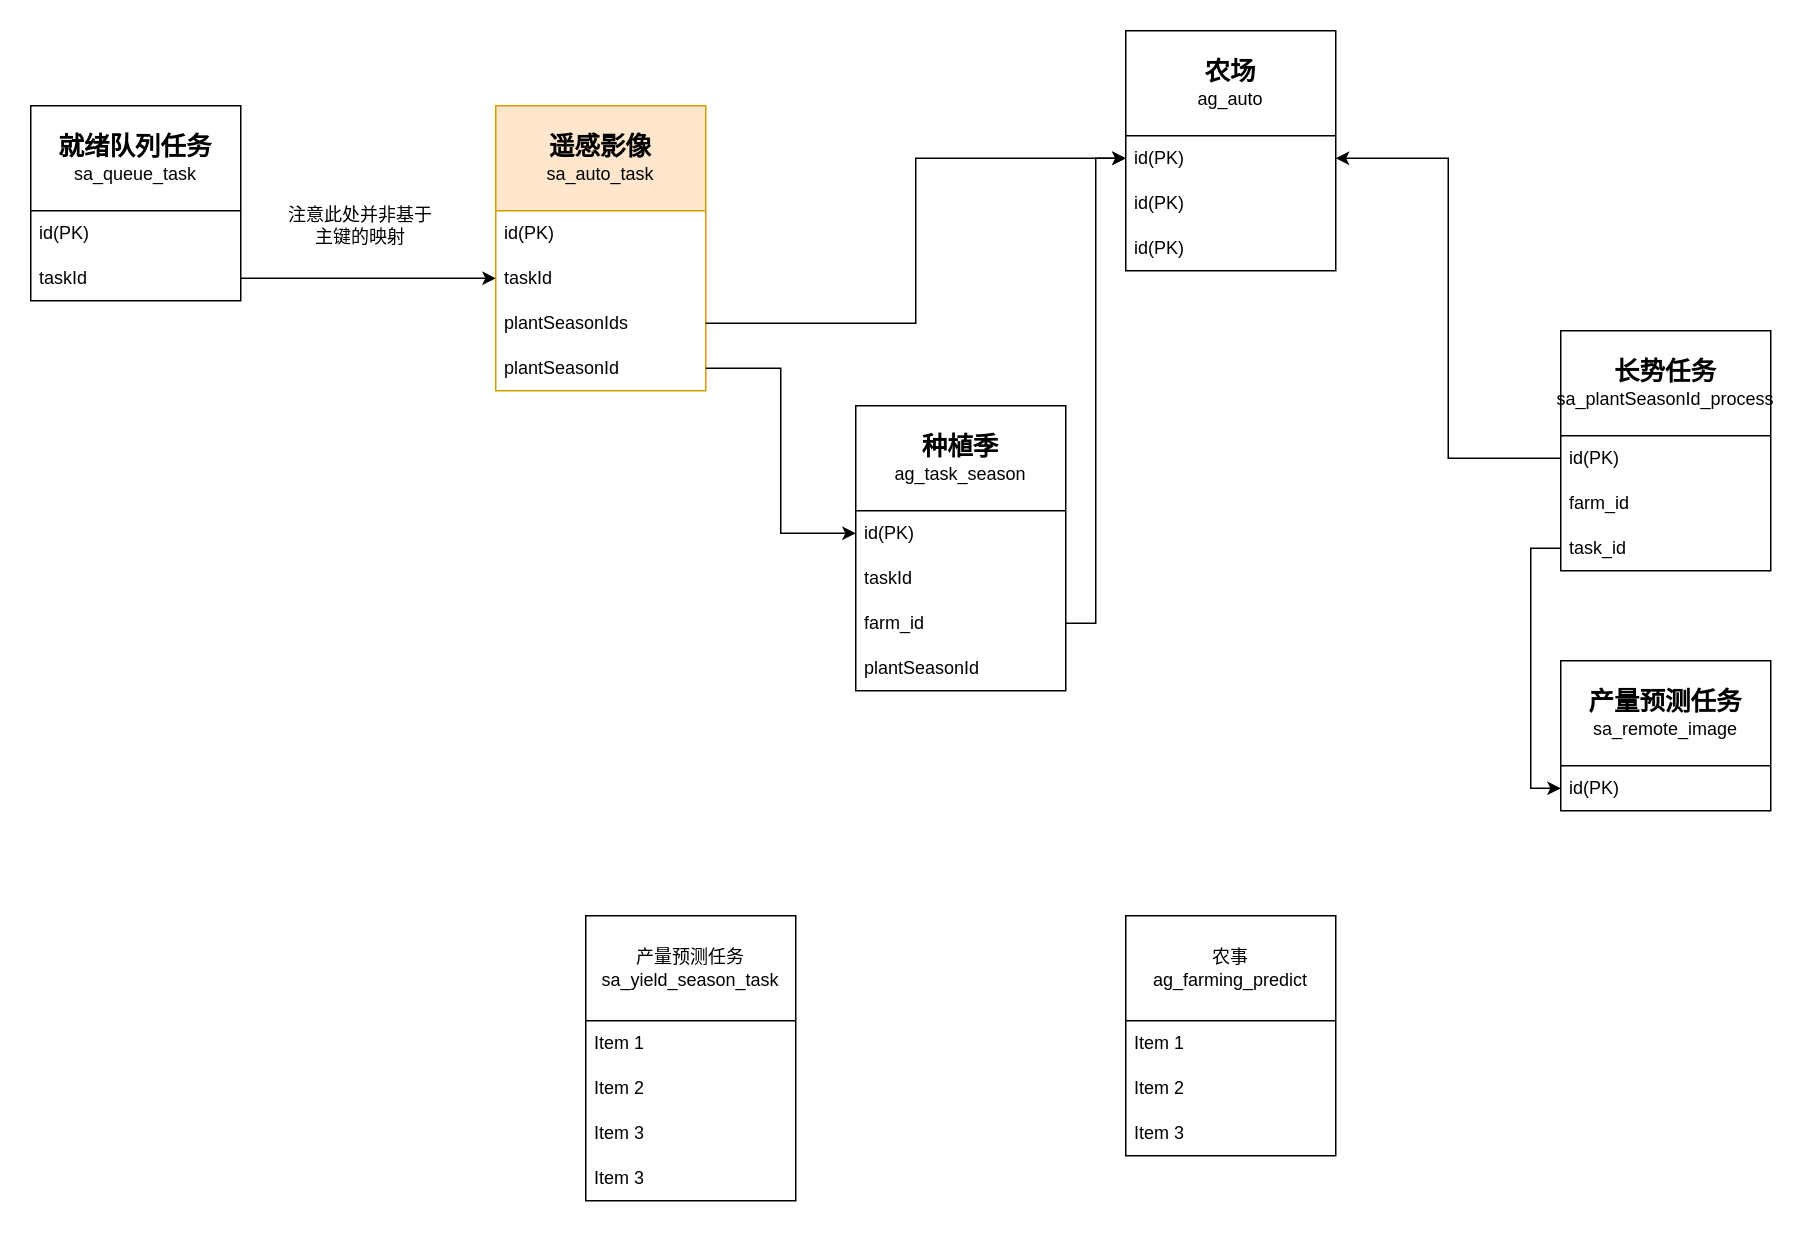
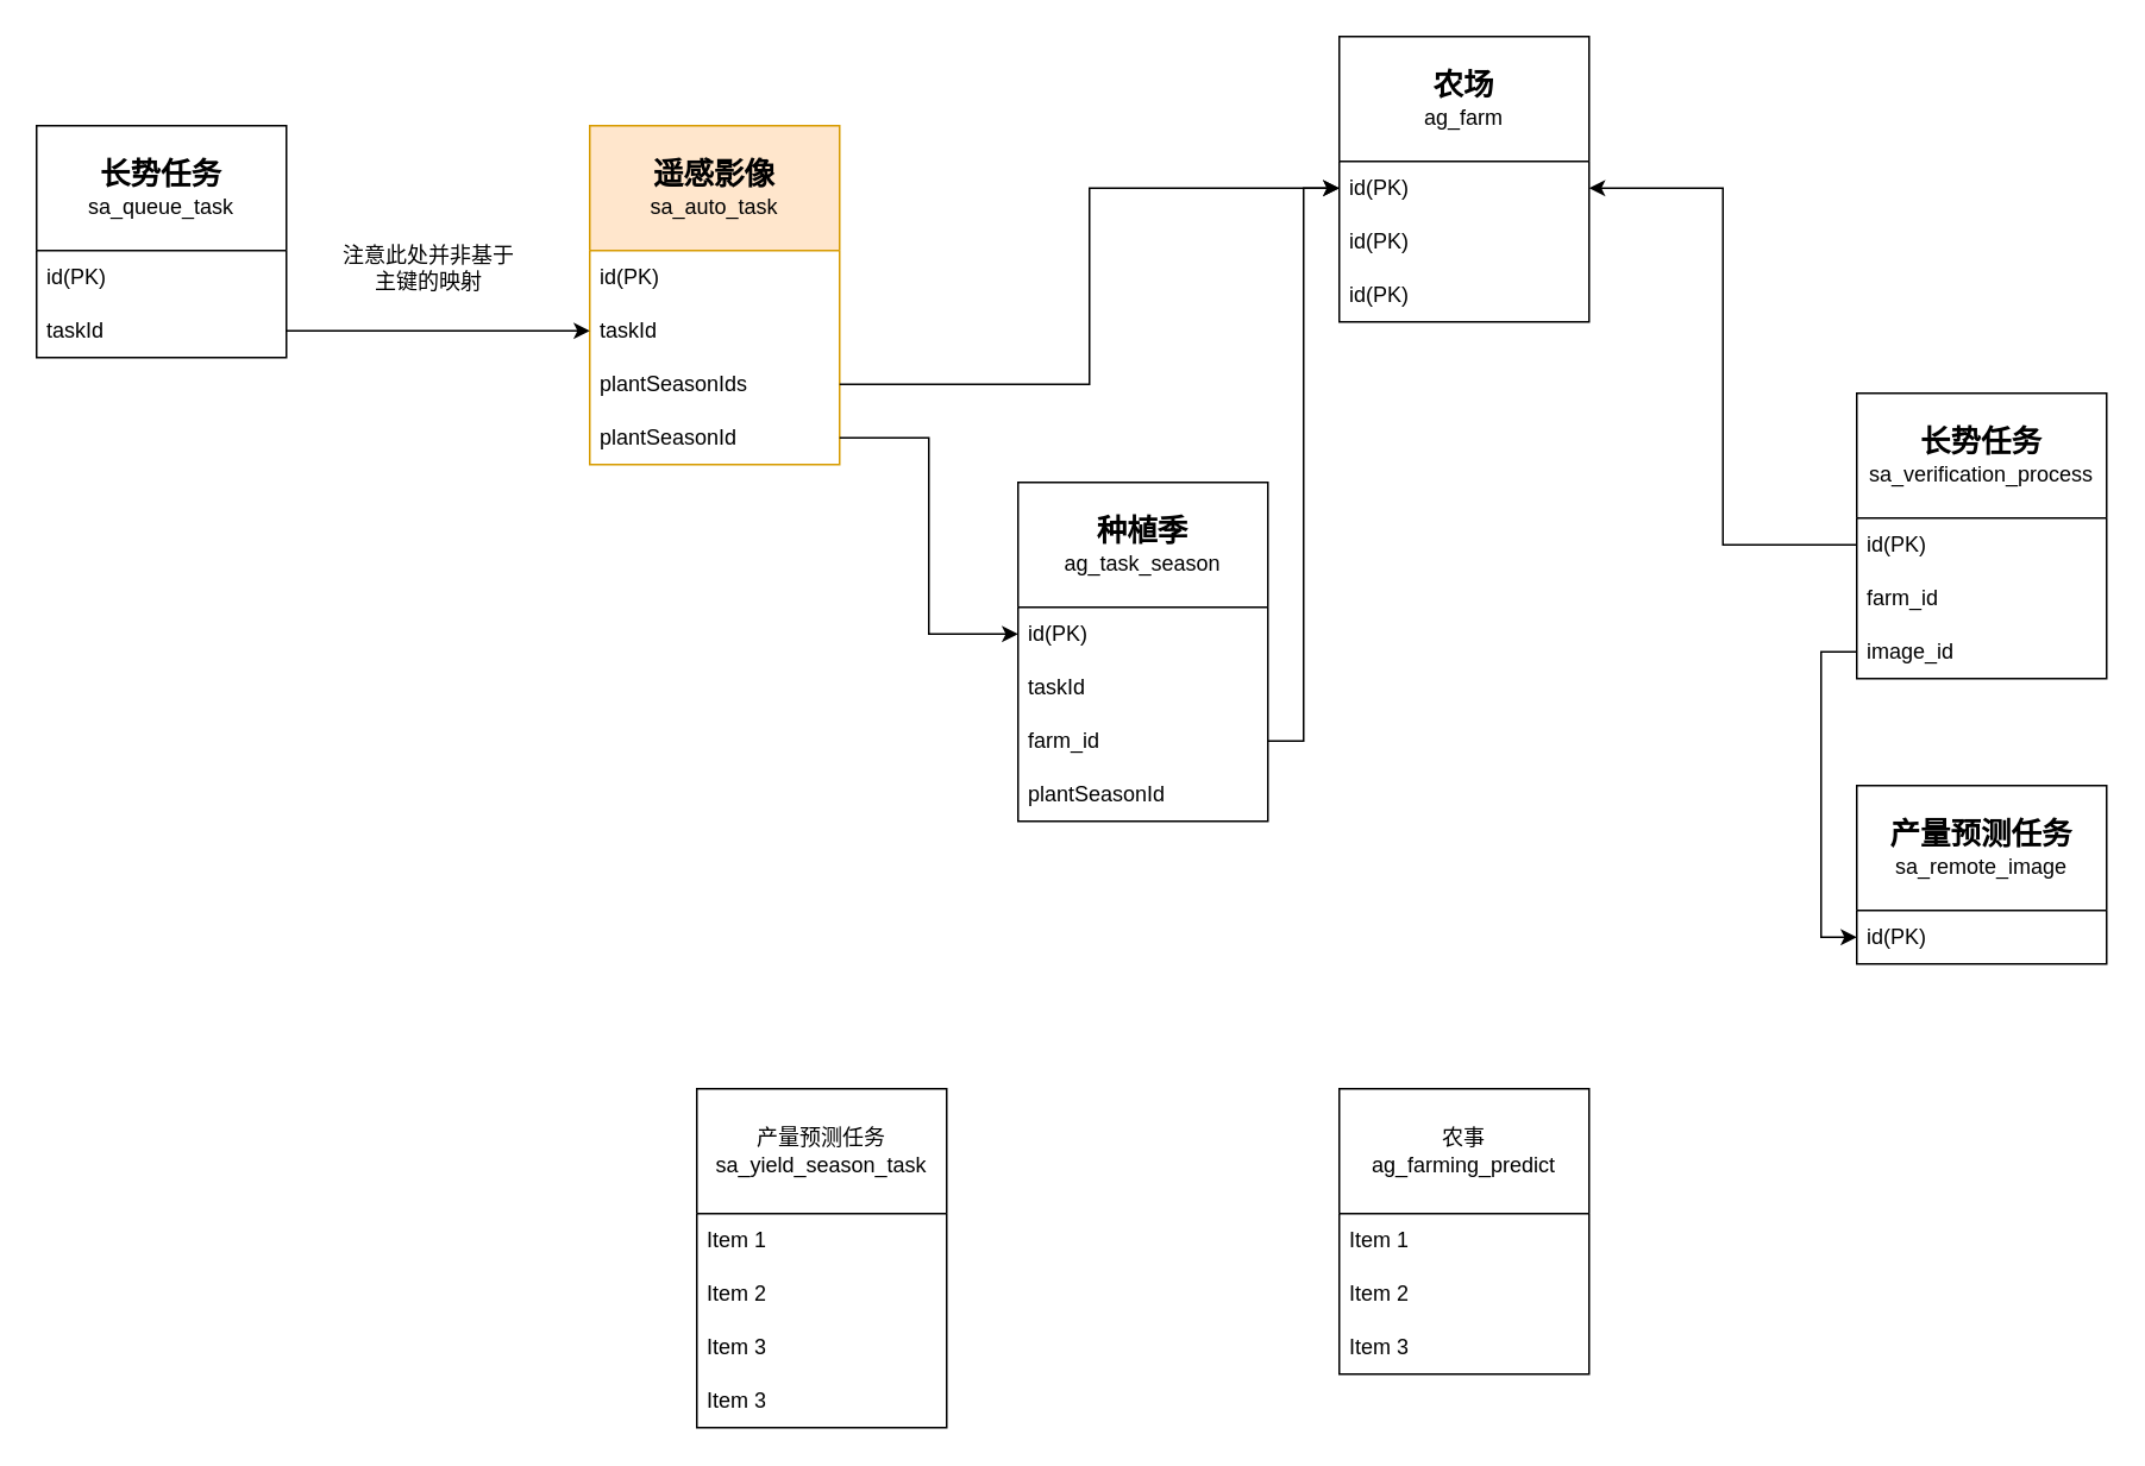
  <mxCell id="0" />
  <mxCell id="1" parent="0" />
  <mxCell id="2" value="&lt;b&gt;&lt;font style=&quot;font-size: 17px;&quot;&gt;遥感影像&lt;/font&gt;&lt;/b&gt;&lt;div&gt;sa_auto_task&lt;/div&gt;" style="swimlane;fontStyle=0;childLayout=stackLayout;horizontal=1;startSize=70;horizontalStack=0;resizeParent=1;resizeParentMax=0;resizeLast=0;collapsible=1;marginBottom=0;whiteSpace=wrap;html=1;fillColor=#ffe6cc;strokeColor=#d79b00;" vertex="1" parent="1"><mxGeometry x="330" y="70" width="140" height="190" as="geometry" /></mxCell>
  <mxCell id="3" value="id(PK)" style="text;strokeColor=none;fillColor=none;align=left;verticalAlign=middle;spacingLeft=4;spacingRight=4;overflow=hidden;points=[[0,0.5],[1,0.5]];portConstraint=eastwest;rotatable=0;whiteSpace=wrap;html=1;" vertex="1" parent="2"><mxGeometry y="70" width="140" height="30" as="geometry" /></mxCell>
  <mxCell id="4" value="taskId" style="text;strokeColor=none;fillColor=none;align=left;verticalAlign=middle;spacingLeft=4;spacingRight=4;overflow=hidden;points=[[0,0.5],[1,0.5]];portConstraint=eastwest;rotatable=0;whiteSpace=wrap;html=1;" vertex="1" parent="2"><mxGeometry y="100" width="140" height="30" as="geometry" /></mxCell>
  <mxCell id="5" value="plantSeasonId&lt;span style=&quot;background-color: initial;&quot;&gt;s&lt;/span&gt;" style="text;strokeColor=none;fillColor=none;align=left;verticalAlign=middle;spacingLeft=4;spacingRight=4;overflow=hidden;points=[[0,0.5],[1,0.5]];portConstraint=eastwest;rotatable=0;whiteSpace=wrap;html=1;" vertex="1" parent="2"><mxGeometry y="130" width="140" height="30" as="geometry" /></mxCell>
  <mxCell id="6" value="plantSeasonId" style="text;strokeColor=none;fillColor=none;align=left;verticalAlign=middle;spacingLeft=4;spacingRight=4;overflow=hidden;points=[[0,0.5],[1,0.5]];portConstraint=eastwest;rotatable=0;whiteSpace=wrap;html=1;" vertex="1" parent="2"><mxGeometry y="160" width="140" height="30" as="geometry" /></mxCell>
  <mxCell id="7" value="&lt;b&gt;&lt;font style=&quot;font-size: 17px;&quot;&gt;产量预测任务&lt;/font&gt;&lt;/b&gt;&lt;div&gt;sa_remote_image&lt;/div&gt;" style="swimlane;fontStyle=0;childLayout=stackLayout;horizontal=1;startSize=70;horizontalStack=0;resizeParent=1;resizeParentMax=0;resizeLast=0;collapsible=1;marginBottom=0;whiteSpace=wrap;html=1;" vertex="1" parent="1"><mxGeometry x="1040" y="440" width="140" height="100" as="geometry" /></mxCell>
  <mxCell id="8" value="id(PK)" style="text;strokeColor=none;fillColor=none;align=left;verticalAlign=middle;spacingLeft=4;spacingRight=4;overflow=hidden;points=[[0,0.5],[1,0.5]];portConstraint=eastwest;rotatable=0;whiteSpace=wrap;html=1;" vertex="1" parent="7"><mxGeometry y="70" width="140" height="30" as="geometry" /></mxCell>
- <mxCell id="9" value="&lt;font style=&quot;font-size: 17px;&quot;&gt;&lt;b&gt;就绪队列任务&lt;/b&gt;&lt;/font&gt;&lt;div&gt;sa_queue_task&lt;/div&gt;" style="swimlane;fontStyle=0;childLayout=stackLayout;horizontal=1;startSize=70;horizontalStack=0;resizeParent=1;resizeParentMax=0;resizeLast=0;collapsible=1;marginBottom=0;whiteSpace=wrap;html=1;" vertex="1" parent="1"><mxGeometry x="20" y="70" width="140" height="130" as="geometry" /></mxCell>
+ <mxCell id="9" value="&lt;font style=&quot;font-size: 17px;&quot;&gt;&lt;b&gt;长势任务&lt;/b&gt;&lt;/font&gt;&lt;div&gt;sa_queue_task&lt;/div&gt;" style="swimlane;fontStyle=0;childLayout=stackLayout;horizontal=1;startSize=70;horizontalStack=0;resizeParent=1;resizeParentMax=0;resizeLast=0;collapsible=1;marginBottom=0;whiteSpace=wrap;html=1;" vertex="1" parent="1"><mxGeometry x="20" y="70" width="140" height="130" as="geometry" /></mxCell>
  <mxCell id="10" value="id(PK)" style="text;strokeColor=none;fillColor=none;align=left;verticalAlign=middle;spacingLeft=4;spacingRight=4;overflow=hidden;points=[[0,0.5],[1,0.5]];portConstraint=eastwest;rotatable=0;whiteSpace=wrap;html=1;" vertex="1" parent="9"><mxGeometry y="70" width="140" height="30" as="geometry" /></mxCell>
  <mxCell id="11" value="taskId" style="text;strokeColor=none;fillColor=none;align=left;verticalAlign=middle;spacingLeft=4;spacingRight=4;overflow=hidden;points=[[0,0.5],[1,0.5]];portConstraint=eastwest;rotatable=0;whiteSpace=wrap;html=1;" vertex="1" parent="9"><mxGeometry y="100" width="140" height="30" as="geometry" /></mxCell>
  <mxCell id="12" value="&lt;div&gt;农事&lt;/div&gt;&lt;div&gt;&lt;span style=&quot;text-align: left;&quot;&gt;ag_farming_predict&lt;/span&gt;&lt;br&gt;&lt;/div&gt;" style="swimlane;fontStyle=0;childLayout=stackLayout;horizontal=1;startSize=70;horizontalStack=0;resizeParent=1;resizeParentMax=0;resizeLast=0;collapsible=1;marginBottom=0;whiteSpace=wrap;html=1;" vertex="1" parent="1"><mxGeometry x="750" y="610" width="140" height="160" as="geometry" /></mxCell>
  <mxCell id="13" value="Item 1" style="text;strokeColor=none;fillColor=none;align=left;verticalAlign=middle;spacingLeft=4;spacingRight=4;overflow=hidden;points=[[0,0.5],[1,0.5]];portConstraint=eastwest;rotatable=0;whiteSpace=wrap;html=1;" vertex="1" parent="12"><mxGeometry y="70" width="140" height="30" as="geometry" /></mxCell>
  <mxCell id="14" value="Item 2" style="text;strokeColor=none;fillColor=none;align=left;verticalAlign=middle;spacingLeft=4;spacingRight=4;overflow=hidden;points=[[0,0.5],[1,0.5]];portConstraint=eastwest;rotatable=0;whiteSpace=wrap;html=1;" vertex="1" parent="12"><mxGeometry y="100" width="140" height="30" as="geometry" /></mxCell>
  <mxCell id="15" value="Item 3" style="text;strokeColor=none;fillColor=none;align=left;verticalAlign=middle;spacingLeft=4;spacingRight=4;overflow=hidden;points=[[0,0.5],[1,0.5]];portConstraint=eastwest;rotatable=0;whiteSpace=wrap;html=1;" vertex="1" parent="12"><mxGeometry y="130" width="140" height="30" as="geometry" /></mxCell>
  <mxCell id="16" value="产量预测任务&lt;div&gt;&lt;span style=&quot;text-align: left;&quot;&gt;sa_yield_season_task&lt;/span&gt;&lt;br&gt;&lt;/div&gt;" style="swimlane;fontStyle=0;childLayout=stackLayout;horizontal=1;startSize=70;horizontalStack=0;resizeParent=1;resizeParentMax=0;resizeLast=0;collapsible=1;marginBottom=0;whiteSpace=wrap;html=1;" vertex="1" parent="1"><mxGeometry x="390" y="610" width="140" height="190" as="geometry" /></mxCell>
  <mxCell id="17" value="Item 1" style="text;strokeColor=none;fillColor=none;align=left;verticalAlign=middle;spacingLeft=4;spacingRight=4;overflow=hidden;points=[[0,0.5],[1,0.5]];portConstraint=eastwest;rotatable=0;whiteSpace=wrap;html=1;" vertex="1" parent="16"><mxGeometry y="70" width="140" height="30" as="geometry" /></mxCell>
  <mxCell id="18" value="Item 2" style="text;strokeColor=none;fillColor=none;align=left;verticalAlign=middle;spacingLeft=4;spacingRight=4;overflow=hidden;points=[[0,0.5],[1,0.5]];portConstraint=eastwest;rotatable=0;whiteSpace=wrap;html=1;" vertex="1" parent="16"><mxGeometry y="100" width="140" height="30" as="geometry" /></mxCell>
  <mxCell id="19" value="Item 3" style="text;strokeColor=none;fillColor=none;align=left;verticalAlign=middle;spacingLeft=4;spacingRight=4;overflow=hidden;points=[[0,0.5],[1,0.5]];portConstraint=eastwest;rotatable=0;whiteSpace=wrap;html=1;" vertex="1" parent="16"><mxGeometry y="130" width="140" height="30" as="geometry" /></mxCell>
  <mxCell id="20" value="Item 3" style="text;strokeColor=none;fillColor=none;align=left;verticalAlign=middle;spacingLeft=4;spacingRight=4;overflow=hidden;points=[[0,0.5],[1,0.5]];portConstraint=eastwest;rotatable=0;whiteSpace=wrap;html=1;" vertex="1" parent="16"><mxGeometry y="160" width="140" height="30" as="geometry" /></mxCell>
- <mxCell id="21" value="&lt;span style=&quot;font-size: 17px;&quot;&gt;&lt;b&gt;农场&lt;/b&gt;&lt;/span&gt;&lt;br&gt;&lt;div&gt;ag_auto&lt;/div&gt;" style="swimlane;fontStyle=0;childLayout=stackLayout;horizontal=1;startSize=70;horizontalStack=0;resizeParent=1;resizeParentMax=0;resizeLast=0;collapsible=1;marginBottom=0;whiteSpace=wrap;html=1;" vertex="1" parent="1"><mxGeometry x="750" y="20" width="140" height="160" as="geometry" /></mxCell>
+ <mxCell id="21" value="&lt;span style=&quot;font-size: 17px;&quot;&gt;&lt;b&gt;农场&lt;/b&gt;&lt;/span&gt;&lt;br&gt;&lt;div&gt;ag_farm&lt;/div&gt;" style="swimlane;fontStyle=0;childLayout=stackLayout;horizontal=1;startSize=70;horizontalStack=0;resizeParent=1;resizeParentMax=0;resizeLast=0;collapsible=1;marginBottom=0;whiteSpace=wrap;html=1;" vertex="1" parent="1"><mxGeometry x="750" y="20" width="140" height="160" as="geometry" /></mxCell>
  <mxCell id="22" value="id(PK)" style="text;strokeColor=none;fillColor=none;align=left;verticalAlign=middle;spacingLeft=4;spacingRight=4;overflow=hidden;points=[[0,0.5],[1,0.5]];portConstraint=eastwest;rotatable=0;whiteSpace=wrap;html=1;" vertex="1" parent="21"><mxGeometry y="70" width="140" height="30" as="geometry" /></mxCell>
  <mxCell id="23" value="id(PK)" style="text;strokeColor=none;fillColor=none;align=left;verticalAlign=middle;spacingLeft=4;spacingRight=4;overflow=hidden;points=[[0,0.5],[1,0.5]];portConstraint=eastwest;rotatable=0;whiteSpace=wrap;html=1;" vertex="1" parent="21"><mxGeometry y="100" width="140" height="30" as="geometry" /></mxCell>
  <mxCell id="24" value="id(PK)" style="text;strokeColor=none;fillColor=none;align=left;verticalAlign=middle;spacingLeft=4;spacingRight=4;overflow=hidden;points=[[0,0.5],[1,0.5]];portConstraint=eastwest;rotatable=0;whiteSpace=wrap;html=1;" vertex="1" parent="21"><mxGeometry y="130" width="140" height="30" as="geometry" /></mxCell>
  <mxCell id="25" style="edgeStyle=orthogonalEdgeStyle;rounded=0;orthogonalLoop=1;jettySize=auto;html=1;exitX=1;exitY=0.5;exitDx=0;exitDy=0;entryX=0;entryY=0.5;entryDx=0;entryDy=0;" edge="1" parent="1" source="5" target="22"><mxGeometry relative="1" as="geometry" /></mxCell>
  <mxCell id="26" value="&lt;span style=&quot;font-size: 17px;&quot;&gt;&lt;b&gt;种植季&lt;/b&gt;&lt;/span&gt;&lt;br&gt;&lt;div&gt;ag_task_season&lt;br&gt;&lt;/div&gt;" style="swimlane;fontStyle=0;childLayout=stackLayout;horizontal=1;startSize=70;horizontalStack=0;resizeParent=1;resizeParentMax=0;resizeLast=0;collapsible=1;marginBottom=0;whiteSpace=wrap;html=1;" vertex="1" parent="1"><mxGeometry x="570" y="270" width="140" height="190" as="geometry" /></mxCell>
  <mxCell id="27" value="id(PK)" style="text;strokeColor=none;fillColor=none;align=left;verticalAlign=middle;spacingLeft=4;spacingRight=4;overflow=hidden;points=[[0,0.5],[1,0.5]];portConstraint=eastwest;rotatable=0;whiteSpace=wrap;html=1;" vertex="1" parent="26"><mxGeometry y="70" width="140" height="30" as="geometry" /></mxCell>
  <mxCell id="28" value="taskId" style="text;strokeColor=none;fillColor=none;align=left;verticalAlign=middle;spacingLeft=4;spacingRight=4;overflow=hidden;points=[[0,0.5],[1,0.5]];portConstraint=eastwest;rotatable=0;whiteSpace=wrap;html=1;" vertex="1" parent="26"><mxGeometry y="100" width="140" height="30" as="geometry" /></mxCell>
  <mxCell id="29" value="farm_id&amp;nbsp;" style="text;strokeColor=none;fillColor=none;align=left;verticalAlign=middle;spacingLeft=4;spacingRight=4;overflow=hidden;points=[[0,0.5],[1,0.5]];portConstraint=eastwest;rotatable=0;whiteSpace=wrap;html=1;" vertex="1" parent="26"><mxGeometry y="130" width="140" height="30" as="geometry" /></mxCell>
  <mxCell id="30" value="plantSeasonId" style="text;strokeColor=none;fillColor=none;align=left;verticalAlign=middle;spacingLeft=4;spacingRight=4;overflow=hidden;points=[[0,0.5],[1,0.5]];portConstraint=eastwest;rotatable=0;whiteSpace=wrap;html=1;" vertex="1" parent="26"><mxGeometry y="160" width="140" height="30" as="geometry" /></mxCell>
  <mxCell id="31" style="edgeStyle=orthogonalEdgeStyle;rounded=0;orthogonalLoop=1;jettySize=auto;html=1;exitX=1;exitY=0.5;exitDx=0;exitDy=0;entryX=0;entryY=0.5;entryDx=0;entryDy=0;" edge="1" parent="1" source="6" target="27"><mxGeometry relative="1" as="geometry" /></mxCell>
  <mxCell id="32" style="edgeStyle=orthogonalEdgeStyle;rounded=0;orthogonalLoop=1;jettySize=auto;html=1;exitX=1;exitY=0.5;exitDx=0;exitDy=0;entryX=0;entryY=0.5;entryDx=0;entryDy=0;" edge="1" parent="1" source="29" target="22"><mxGeometry relative="1" as="geometry" /></mxCell>
- <mxCell id="33" value="&lt;span style=&quot;font-size: 17px;&quot;&gt;&lt;b&gt;长势任务&lt;/b&gt;&lt;/span&gt;&lt;br&gt;&lt;div&gt;&lt;span style=&quot;text-align: left;&quot;&gt;sa_plantSeasonId_process&lt;/span&gt;&lt;br&gt;&lt;/div&gt;" style="swimlane;fontStyle=0;childLayout=stackLayout;horizontal=1;startSize=70;horizontalStack=0;resizeParent=1;resizeParentMax=0;resizeLast=0;collapsible=1;marginBottom=0;whiteSpace=wrap;html=1;" vertex="1" parent="1"><mxGeometry x="1040" y="220" width="140" height="160" as="geometry" /></mxCell>
+ <mxCell id="33" value="&lt;span style=&quot;font-size: 17px;&quot;&gt;&lt;b&gt;长势任务&lt;/b&gt;&lt;/span&gt;&lt;br&gt;&lt;div&gt;&lt;span style=&quot;text-align: left;&quot;&gt;sa_verification_process&lt;/span&gt;&lt;br&gt;&lt;/div&gt;" style="swimlane;fontStyle=0;childLayout=stackLayout;horizontal=1;startSize=70;horizontalStack=0;resizeParent=1;resizeParentMax=0;resizeLast=0;collapsible=1;marginBottom=0;whiteSpace=wrap;html=1;" vertex="1" parent="1"><mxGeometry x="1040" y="220" width="140" height="160" as="geometry" /></mxCell>
  <mxCell id="34" value="id(PK)" style="text;strokeColor=none;fillColor=none;align=left;verticalAlign=middle;spacingLeft=4;spacingRight=4;overflow=hidden;points=[[0,0.5],[1,0.5]];portConstraint=eastwest;rotatable=0;whiteSpace=wrap;html=1;" vertex="1" parent="33"><mxGeometry y="70" width="140" height="30" as="geometry" /></mxCell>
  <mxCell id="35" value="farm_id" style="text;strokeColor=none;fillColor=none;align=left;verticalAlign=middle;spacingLeft=4;spacingRight=4;overflow=hidden;points=[[0,0.5],[1,0.5]];portConstraint=eastwest;rotatable=0;whiteSpace=wrap;html=1;" vertex="1" parent="33"><mxGeometry y="100" width="140" height="30" as="geometry" /></mxCell>
- <mxCell id="36" value="task_id" style="text;strokeColor=none;fillColor=none;align=left;verticalAlign=middle;spacingLeft=4;spacingRight=4;overflow=hidden;points=[[0,0.5],[1,0.5]];portConstraint=eastwest;rotatable=0;whiteSpace=wrap;html=1;" vertex="1" parent="33"><mxGeometry y="130" width="140" height="30" as="geometry" /></mxCell>
+ <mxCell id="36" value="image_id" style="text;strokeColor=none;fillColor=none;align=left;verticalAlign=middle;spacingLeft=4;spacingRight=4;overflow=hidden;points=[[0,0.5],[1,0.5]];portConstraint=eastwest;rotatable=0;whiteSpace=wrap;html=1;" vertex="1" parent="33"><mxGeometry y="130" width="140" height="30" as="geometry" /></mxCell>
  <mxCell id="37" style="edgeStyle=orthogonalEdgeStyle;rounded=0;orthogonalLoop=1;jettySize=auto;html=1;exitX=0;exitY=0.5;exitDx=0;exitDy=0;entryX=0;entryY=0.5;entryDx=0;entryDy=0;" edge="1" parent="1" source="36" target="8"><mxGeometry relative="1" as="geometry" /></mxCell>
  <mxCell id="38" style="edgeStyle=orthogonalEdgeStyle;rounded=0;orthogonalLoop=1;jettySize=auto;html=1;exitX=0;exitY=0.5;exitDx=0;exitDy=0;entryX=1;entryY=0.5;entryDx=0;entryDy=0;" edge="1" parent="1" source="34" target="22"><mxGeometry relative="1" as="geometry" /></mxCell>
  <mxCell id="39" style="edgeStyle=orthogonalEdgeStyle;rounded=0;orthogonalLoop=1;jettySize=auto;html=1;exitX=1;exitY=0.5;exitDx=0;exitDy=0;entryX=0;entryY=0.5;entryDx=0;entryDy=0;" edge="1" parent="1" source="11" target="4"><mxGeometry relative="1" as="geometry" /></mxCell>
  <mxCell id="40" value="注意此处并非基于主键的映射" style="text;html=1;align=center;verticalAlign=middle;whiteSpace=wrap;rounded=0;" vertex="1" parent="1"><mxGeometry x="190" y="135" width="100" height="30" as="geometry" /></mxCell>
